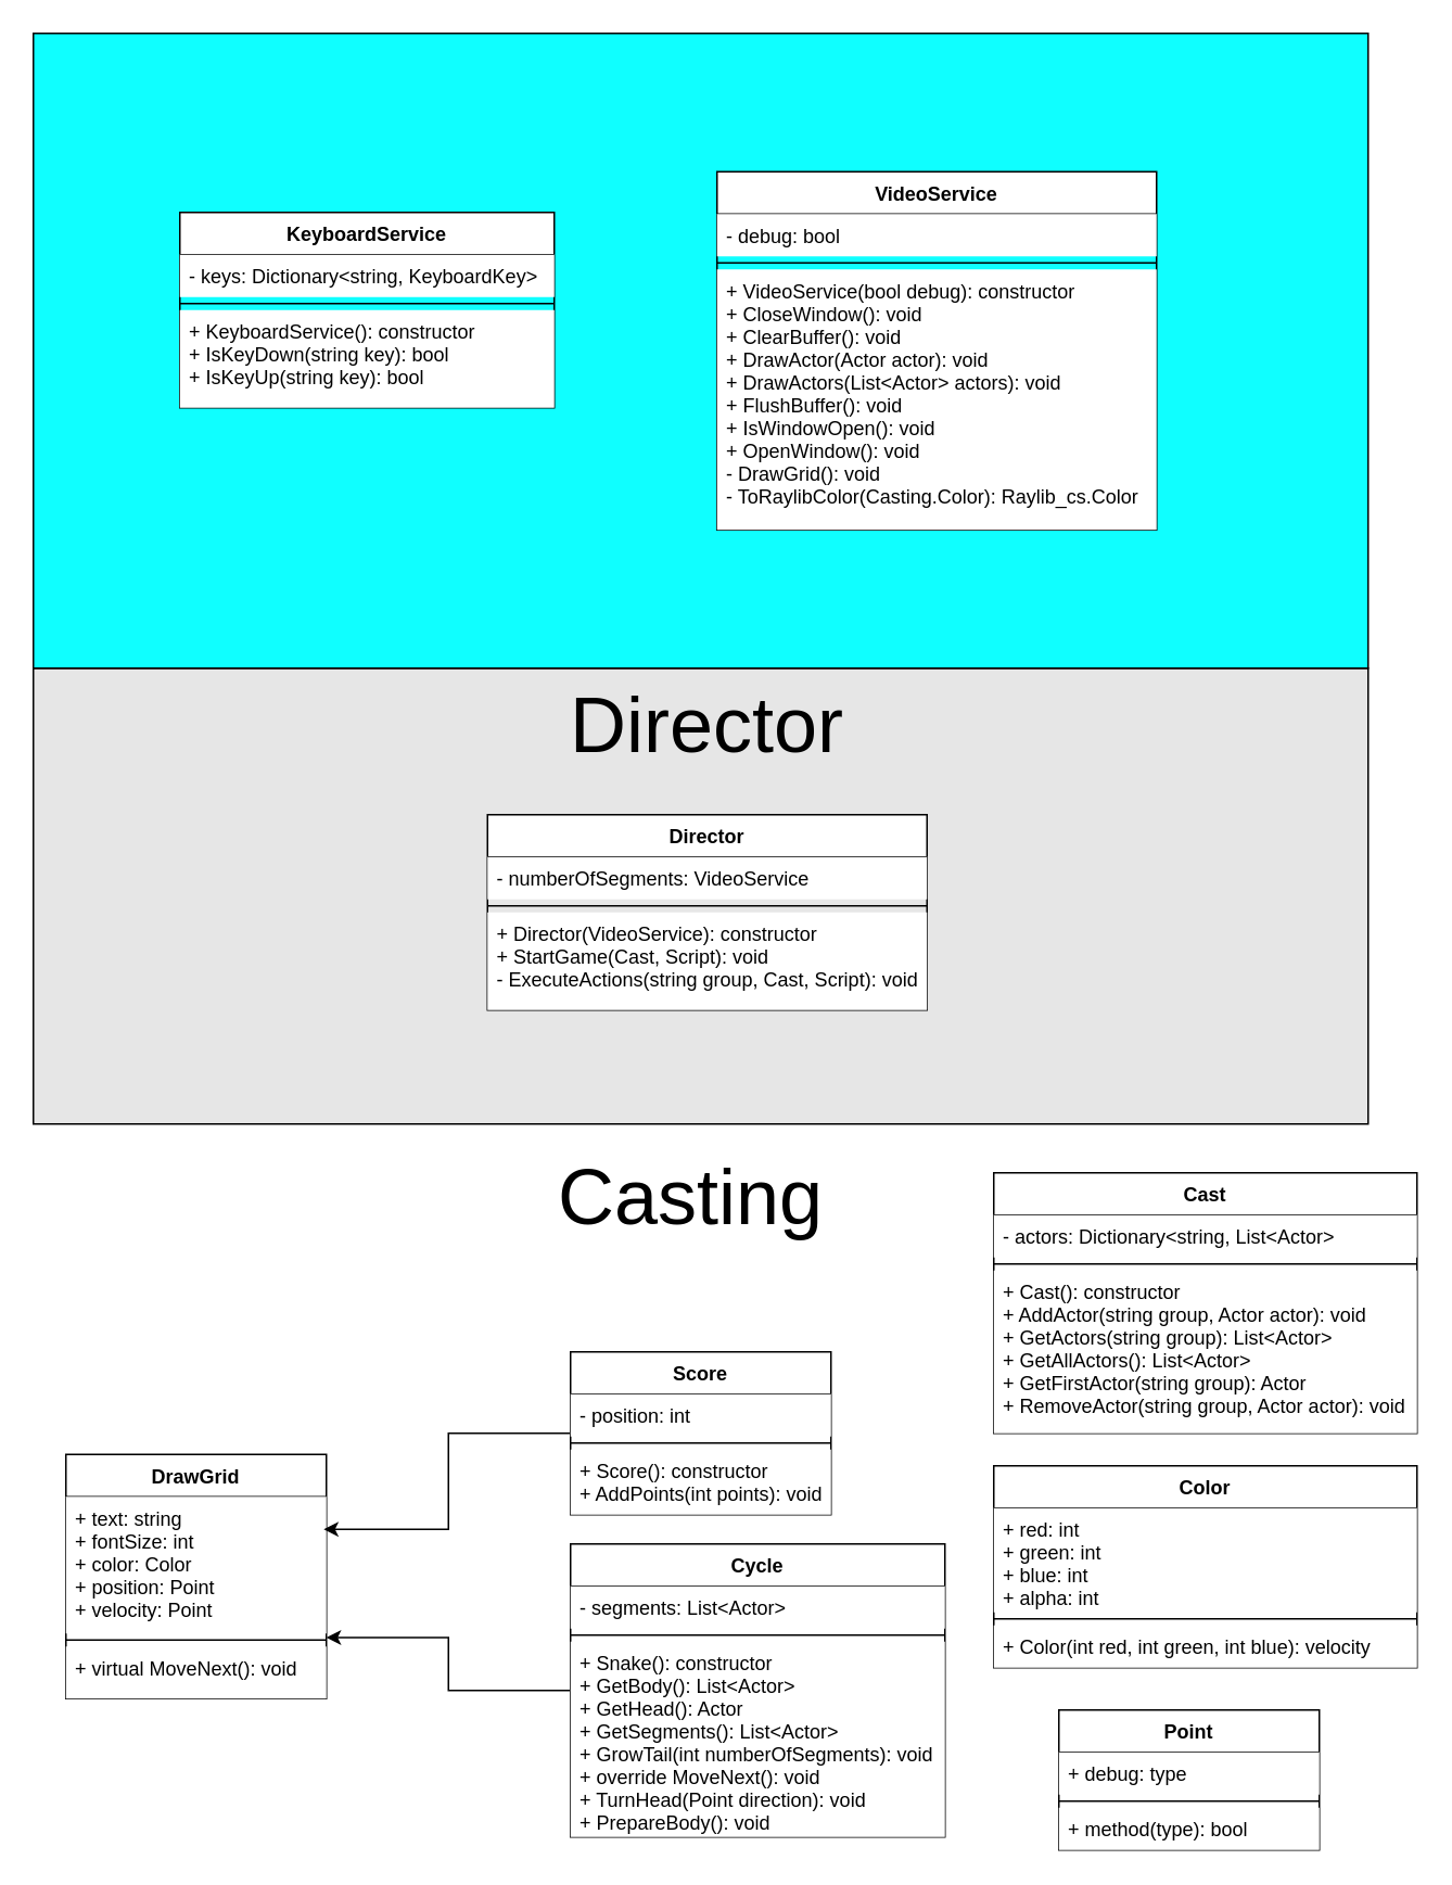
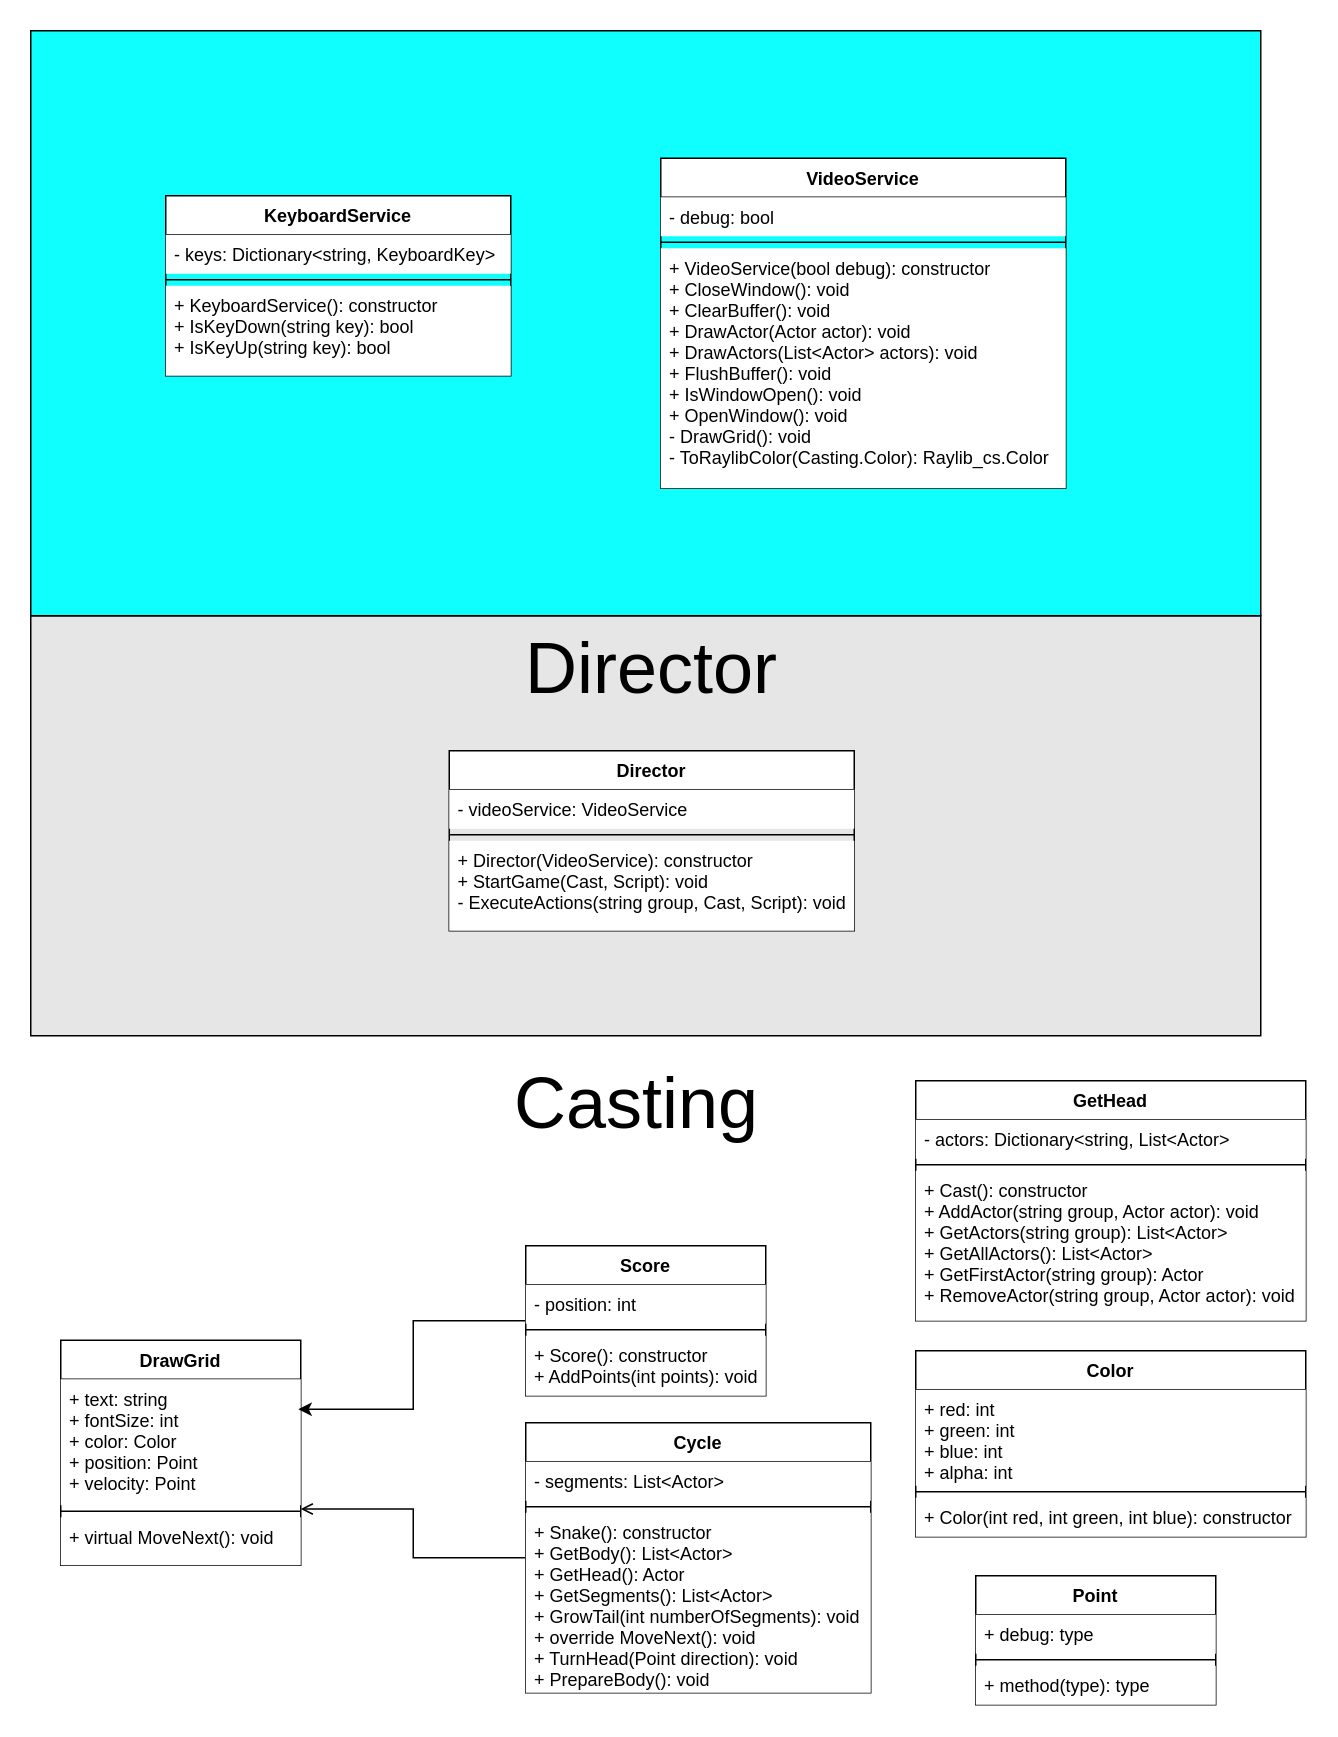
  <mxCell id="0" />
  <mxCell id="1" parent="0" />
  <mxCell id="2" value="" style="rounded=0;whiteSpace=wrap;html=1;fontSize=48;fillColor=#E6E6E6;" vertex="1" parent="1"><mxGeometry y="410" width="820" height="280" as="geometry" x="20" /></mxCell>
  <mxCell id="3" value="" style="rounded=0;whiteSpace=wrap;html=1;fillColor=#0FFFFF;" vertex="1" parent="1"><mxGeometry width="820" height="390" as="geometry" x="20" y="20" /></mxCell>
  <mxCell id="4" value="VideoService" style="swimlane;fontStyle=1;align=center;verticalAlign=top;childLayout=stackLayout;horizontal=1;startSize=26;horizontalStack=0;resizeParent=1;resizeParentMax=0;resizeLast=0;collapsible=1;marginBottom=0;" vertex="1" parent="1"><mxGeometry x="440" y="105" width="270" height="220" as="geometry" /></mxCell>
  <mxCell id="5" value="- debug: bool" style="text;strokeColor=none;fillColor=#FFFFFF;align=left;verticalAlign=top;spacingLeft=4;spacingRight=4;overflow=hidden;rotatable=0;points=[[0,0.5],[1,0.5]];portConstraint=eastwest;" vertex="1" parent="4"><mxGeometry y="26" width="270" height="26" as="geometry" /></mxCell>
  <mxCell id="6" value="" style="line;strokeWidth=1;fillColor=none;align=left;verticalAlign=middle;spacingTop=-1;spacingLeft=3;spacingRight=3;rotatable=0;labelPosition=right;points=[];portConstraint=eastwest;" vertex="1" parent="4"><mxGeometry y="52" width="270" height="8" as="geometry" /></mxCell>
  <mxCell id="7" value="+ VideoService(bool debug): constructor&#10;+ CloseWindow(): void&#10;+ ClearBuffer(): void&#10;+ DrawActor(Actor actor): void&#10;+ DrawActors(List&lt;Actor&gt; actors): void&#10;+ FlushBuffer(): void&#10;+ IsWindowOpen(): void&#10;+ OpenWindow(): void&#10;- DrawGrid(): void&#10;- ToRaylibColor(Casting.Color): Raylib_cs.Color" style="text;strokeColor=none;fillColor=#FFFFFF;align=left;verticalAlign=top;spacingLeft=4;spacingRight=4;overflow=hidden;rotatable=0;points=[[0,0.5],[1,0.5]];portConstraint=eastwest;" vertex="1" parent="4"><mxGeometry y="60" width="270" height="160" as="geometry" /></mxCell>
  <mxCell id="8" value="KeyboardService" style="swimlane;fontStyle=1;align=center;verticalAlign=top;childLayout=stackLayout;horizontal=1;startSize=26;horizontalStack=0;resizeParent=1;resizeParentMax=0;resizeLast=0;collapsible=1;marginBottom=0;fillColor=#FFFFFF;" vertex="1" parent="1"><mxGeometry x="110" y="130" width="230" height="120" as="geometry" /></mxCell>
  <mxCell id="9" value="- keys: Dictionary&lt;string, KeyboardKey&gt;" style="text;strokeColor=none;fillColor=#FFFFFF;align=left;verticalAlign=top;spacingLeft=4;spacingRight=4;overflow=hidden;rotatable=0;points=[[0,0.5],[1,0.5]];portConstraint=eastwest;" vertex="1" parent="8"><mxGeometry y="26" width="230" height="26" as="geometry" /></mxCell>
  <mxCell id="10" value="" style="line;strokeWidth=1;fillColor=none;align=left;verticalAlign=middle;spacingTop=-1;spacingLeft=3;spacingRight=3;rotatable=0;labelPosition=right;points=[];portConstraint=eastwest;" vertex="1" parent="8"><mxGeometry y="52" width="230" height="8" as="geometry" /></mxCell>
  <mxCell id="11" value="+ KeyboardService(): constructor&#10;+ IsKeyDown(string key): bool&#10;+ IsKeyUp(string key): bool" style="text;strokeColor=none;fillColor=#FFFFFF;align=left;verticalAlign=top;spacingLeft=4;spacingRight=4;overflow=hidden;rotatable=0;points=[[0,0.5],[1,0.5]];portConstraint=eastwest;" vertex="1" parent="8"><mxGeometry y="60" width="230" height="60" as="geometry" /></mxCell>
  <mxCell id="12" value="Director" style="swimlane;fontStyle=1;align=center;verticalAlign=top;childLayout=stackLayout;horizontal=1;startSize=26;horizontalStack=0;resizeParent=1;resizeParentMax=0;resizeLast=0;collapsible=1;marginBottom=0;fillColor=#FFFFFF;" vertex="1" parent="1"><mxGeometry x="299" y="500" width="270" height="120" as="geometry" /></mxCell>
- <mxCell id="13" value="- numberOfSegments: VideoService" style="text;strokeColor=none;fillColor=#FFFFFF;align=left;verticalAlign=top;spacingLeft=4;spacingRight=4;overflow=hidden;rotatable=0;points=[[0,0.5],[1,0.5]];portConstraint=eastwest;" vertex="1" parent="12"><mxGeometry y="26" width="270" height="26" as="geometry" /></mxCell>
+ <mxCell id="13" value="- videoService: VideoService" style="text;strokeColor=none;fillColor=#FFFFFF;align=left;verticalAlign=top;spacingLeft=4;spacingRight=4;overflow=hidden;rotatable=0;points=[[0,0.5],[1,0.5]];portConstraint=eastwest;" vertex="1" parent="12"><mxGeometry y="26" width="270" height="26" as="geometry" /></mxCell>
  <mxCell id="14" value="" style="line;strokeWidth=1;fillColor=#FFFFFF;align=left;verticalAlign=middle;spacingTop=-1;spacingLeft=3;spacingRight=3;rotatable=0;labelPosition=right;points=[];portConstraint=eastwest;" vertex="1" parent="12"><mxGeometry y="52" width="270" height="8" as="geometry" /></mxCell>
  <mxCell id="15" value="+ Director(VideoService): constructor&#10;+ StartGame(Cast, Script): void&#10;- ExecuteActions(string group, Cast, Script): void" style="text;strokeColor=none;fillColor=#FFFFFF;align=left;verticalAlign=top;spacingLeft=4;spacingRight=4;overflow=hidden;rotatable=0;points=[[0,0.5],[1,0.5]];portConstraint=eastwest;" vertex="1" parent="12"><mxGeometry y="60" width="270" height="60" as="geometry" /></mxCell>
  <mxCell id="16" value="DrawGrid" style="swimlane;fontStyle=1;align=center;verticalAlign=top;childLayout=stackLayout;horizontal=1;startSize=26;horizontalStack=0;resizeParent=1;resizeParentMax=0;resizeLast=0;collapsible=1;marginBottom=0;fillColor=#FFFFFF;" vertex="1" parent="1"><mxGeometry x="40" y="893" width="160" height="150" as="geometry" /></mxCell>
  <mxCell id="17" value="+ text: string&#10;+ fontSize: int&#10;+ color: Color&#10;+ position: Point&#10;+ velocity: Point" style="text;strokeColor=none;fillColor=#FFFFFF;align=left;verticalAlign=top;spacingLeft=4;spacingRight=4;overflow=hidden;rotatable=0;points=[[0,0.5],[1,0.5]];portConstraint=eastwest;" vertex="1" parent="16"><mxGeometry y="26" width="160" height="84" as="geometry" /></mxCell>
  <mxCell id="18" value="" style="line;strokeWidth=1;fillColor=#FFFFFF;align=left;verticalAlign=middle;spacingTop=-1;spacingLeft=3;spacingRight=3;rotatable=0;labelPosition=right;points=[];portConstraint=eastwest;" vertex="1" parent="16"><mxGeometry y="110" width="160" height="8" as="geometry" /></mxCell>
  <mxCell id="19" value="+ virtual MoveNext(): void" style="text;strokeColor=none;fillColor=#FFFFFF;align=left;verticalAlign=top;spacingLeft=4;spacingRight=4;overflow=hidden;rotatable=0;points=[[0,0.5],[1,0.5]];portConstraint=eastwest;" vertex="1" parent="16"><mxGeometry y="118" width="160" height="32" as="geometry" /></mxCell>
  <mxCell id="20" value="&lt;font style=&quot;font-size: 48px;&quot;&gt;Director&lt;br&gt;&lt;/font&gt;" style="text;html=1;strokeColor=none;fillColor=none;align=center;verticalAlign=middle;whiteSpace=wrap;rounded=0;" vertex="1" parent="1"><mxGeometry x="404" y="430" width="60" height="30" as="geometry" /></mxCell>
  <mxCell id="21" value="Casting" style="text;html=1;strokeColor=none;fillColor=none;align=center;verticalAlign=middle;whiteSpace=wrap;rounded=0;fontSize=48;" vertex="1" parent="1"><mxGeometry x="394" y="720" width="60" height="30" as="geometry" /></mxCell>
- <mxCell id="22" style="edgeStyle=orthogonalEdgeStyle;rounded=0;orthogonalLoop=1;jettySize=auto;html=1;exitX=0;exitY=0.5;exitDx=0;exitDy=0;entryX=1;entryY=0.75;entryDx=0;entryDy=0;fontSize=12;" edge="1" parent="1" source="23" target="16"><mxGeometry relative="1" as="geometry" /></mxCell>
+ <mxCell id="22" style="edgeStyle=orthogonalEdgeStyle;rounded=0;orthogonalLoop=1;jettySize=auto;html=1;exitX=0;exitY=0.5;exitDx=0;exitDy=0;entryX=1;entryY=0.75;entryDx=0;entryDy=0;fontSize=12;endArrow=open;" edge="1" parent="1" source="23" target="16"><mxGeometry relative="1" as="geometry" /></mxCell>
  <mxCell id="23" value="Cycle" style="swimlane;fontStyle=1;align=center;verticalAlign=top;childLayout=stackLayout;horizontal=1;startSize=26;horizontalStack=0;resizeParent=1;resizeParentMax=0;resizeLast=0;collapsible=1;marginBottom=0;fontSize=12;fillColor=#FFFFFF;" vertex="1" parent="1"><mxGeometry x="350" y="948" width="230" height="180" as="geometry" /></mxCell>
  <mxCell id="24" value="- segments: List&lt;Actor&gt;" style="text;strokeColor=none;fillColor=#FFFFFF;align=left;verticalAlign=top;spacingLeft=4;spacingRight=4;overflow=hidden;rotatable=0;points=[[0,0.5],[1,0.5]];portConstraint=eastwest;fontSize=12;" vertex="1" parent="23"><mxGeometry y="26" width="230" height="26" as="geometry" /></mxCell>
  <mxCell id="25" value="" style="line;strokeWidth=1;fillColor=#FFFFFF;align=left;verticalAlign=middle;spacingTop=-1;spacingLeft=3;spacingRight=3;rotatable=0;labelPosition=right;points=[];portConstraint=eastwest;fontSize=12;" vertex="1" parent="23"><mxGeometry y="52" width="230" height="8" as="geometry" /></mxCell>
  <mxCell id="26" value="+ Snake(): constructor&#10;+ GetBody(): List&lt;Actor&gt;&#10;+ GetHead(): Actor&#10;+ GetSegments(): List&lt;Actor&gt;&#10;+ GrowTail(int numberOfSegments): void&#10;+ override MoveNext(): void&#10;+ TurnHead(Point direction): void&#10;+ PrepareBody(): void&#10;" style="text;strokeColor=none;fillColor=#FFFFFF;align=left;verticalAlign=top;spacingLeft=4;spacingRight=4;overflow=hidden;rotatable=0;points=[[0,0.5],[1,0.5]];portConstraint=eastwest;fontSize=12;" vertex="1" parent="23"><mxGeometry y="60" width="230" height="120" as="geometry" /></mxCell>
  <mxCell id="27" style="edgeStyle=orthogonalEdgeStyle;rounded=0;orthogonalLoop=1;jettySize=auto;html=1;exitX=0;exitY=0.5;exitDx=0;exitDy=0;entryX=0.99;entryY=0.238;entryDx=0;entryDy=0;entryPerimeter=0;fontSize=12;" edge="1" parent="1" source="28" target="17"><mxGeometry relative="1" as="geometry" /></mxCell>
  <mxCell id="28" value="Score" style="swimlane;fontStyle=1;align=center;verticalAlign=top;childLayout=stackLayout;horizontal=1;startSize=26;horizontalStack=0;resizeParent=1;resizeParentMax=0;resizeLast=0;collapsible=1;marginBottom=0;fontSize=12;fillColor=#FFFFFF;" vertex="1" parent="1"><mxGeometry x="350" y="830" width="160" height="100" as="geometry" /></mxCell>
  <mxCell id="29" value="- position: int" style="text;strokeColor=none;fillColor=#FFFFFF;align=left;verticalAlign=top;spacingLeft=4;spacingRight=4;overflow=hidden;rotatable=0;points=[[0,0.5],[1,0.5]];portConstraint=eastwest;fontSize=12;" vertex="1" parent="28"><mxGeometry y="26" width="160" height="26" as="geometry" /></mxCell>
  <mxCell id="30" value="" style="line;strokeWidth=1;fillColor=#FFFFFF;align=left;verticalAlign=middle;spacingTop=-1;spacingLeft=3;spacingRight=3;rotatable=0;labelPosition=right;points=[];portConstraint=eastwest;fontSize=12;" vertex="1" parent="28"><mxGeometry y="52" width="160" height="8" as="geometry" /></mxCell>
  <mxCell id="31" value="+ Score(): constructor&#10;+ AddPoints(int points): void" style="text;strokeColor=none;fillColor=#FFFFFF;align=left;verticalAlign=top;spacingLeft=4;spacingRight=4;overflow=hidden;rotatable=0;points=[[0,0.5],[1,0.5]];portConstraint=eastwest;fontSize=12;" vertex="1" parent="28"><mxGeometry y="60" width="160" height="40" as="geometry" /></mxCell>
  <mxCell id="32" value="Point" style="swimlane;fontStyle=1;align=center;verticalAlign=top;childLayout=stackLayout;horizontal=1;startSize=26;horizontalStack=0;resizeParent=1;resizeParentMax=0;resizeLast=0;collapsible=1;marginBottom=0;fontSize=12;fillColor=#FFFFFF;" vertex="1" parent="1"><mxGeometry x="650" y="1050" width="160" height="86" as="geometry" /></mxCell>
  <mxCell id="33" value="+ debug: type" style="text;strokeColor=none;fillColor=#FFFFFF;align=left;verticalAlign=top;spacingLeft=4;spacingRight=4;overflow=hidden;rotatable=0;points=[[0,0.5],[1,0.5]];portConstraint=eastwest;fontSize=12;" vertex="1" parent="32"><mxGeometry y="26" width="160" height="26" as="geometry" /></mxCell>
  <mxCell id="34" value="" style="line;strokeWidth=1;fillColor=#FFFFFF;align=left;verticalAlign=middle;spacingTop=-1;spacingLeft=3;spacingRight=3;rotatable=0;labelPosition=right;points=[];portConstraint=eastwest;fontSize=12;" vertex="1" parent="32"><mxGeometry y="52" width="160" height="8" as="geometry" /></mxCell>
- <mxCell id="35" value="+ method(type): bool" style="text;strokeColor=none;fillColor=#FFFFFF;align=left;verticalAlign=top;spacingLeft=4;spacingRight=4;overflow=hidden;rotatable=0;points=[[0,0.5],[1,0.5]];portConstraint=eastwest;fontSize=12;" vertex="1" parent="32"><mxGeometry y="60" width="160" height="26" as="geometry" /></mxCell>
+ <mxCell id="35" value="+ method(type): type" style="text;strokeColor=none;fillColor=#FFFFFF;align=left;verticalAlign=top;spacingLeft=4;spacingRight=4;overflow=hidden;rotatable=0;points=[[0,0.5],[1,0.5]];portConstraint=eastwest;fontSize=12;" vertex="1" parent="32"><mxGeometry y="60" width="160" height="26" as="geometry" /></mxCell>
  <mxCell id="36" value="Color" style="swimlane;fontStyle=1;align=center;verticalAlign=top;childLayout=stackLayout;horizontal=1;startSize=26;horizontalStack=0;resizeParent=1;resizeParentMax=0;resizeLast=0;collapsible=1;marginBottom=0;fontSize=12;fillColor=#FFFFFF;" vertex="1" parent="1"><mxGeometry x="610" y="900" width="260" height="124" as="geometry" /></mxCell>
  <mxCell id="37" value="+ red: int&#10;+ green: int&#10;+ blue: int&#10;+ alpha: int" style="text;strokeColor=none;fillColor=#FFFFFF;align=left;verticalAlign=top;spacingLeft=4;spacingRight=4;overflow=hidden;rotatable=0;points=[[0,0.5],[1,0.5]];portConstraint=eastwest;fontSize=12;" vertex="1" parent="36"><mxGeometry y="26" width="260" height="64" as="geometry" /></mxCell>
  <mxCell id="38" value="" style="line;strokeWidth=1;fillColor=#FFFFFF;align=left;verticalAlign=middle;spacingTop=-1;spacingLeft=3;spacingRight=3;rotatable=0;labelPosition=right;points=[];portConstraint=eastwest;fontSize=12;" vertex="1" parent="36"><mxGeometry y="90" width="260" height="8" as="geometry" /></mxCell>
- <mxCell id="39" value="+ Color(int red, int green, int blue): velocity" style="text;strokeColor=none;fillColor=#FFFFFF;align=left;verticalAlign=top;spacingLeft=4;spacingRight=4;overflow=hidden;rotatable=0;points=[[0,0.5],[1,0.5]];portConstraint=eastwest;fontSize=12;" vertex="1" parent="36"><mxGeometry y="98" width="260" height="26" as="geometry" /></mxCell>
- <mxCell id="40" value="Cast" style="swimlane;fontStyle=1;align=center;verticalAlign=top;childLayout=stackLayout;horizontal=1;startSize=26;horizontalStack=0;resizeParent=1;resizeParentMax=0;resizeLast=0;collapsible=1;marginBottom=0;fontSize=12;fillColor=#FFFFFF;" vertex="1" parent="1"><mxGeometry x="610" y="720" width="260" height="160" as="geometry" /></mxCell>
+ <mxCell id="39" value="+ Color(int red, int green, int blue): constructor" style="text;strokeColor=none;fillColor=#FFFFFF;align=left;verticalAlign=top;spacingLeft=4;spacingRight=4;overflow=hidden;rotatable=0;points=[[0,0.5],[1,0.5]];portConstraint=eastwest;fontSize=12;" vertex="1" parent="36"><mxGeometry y="98" width="260" height="26" as="geometry" /></mxCell>
+ <mxCell id="40" value="GetHead" style="swimlane;fontStyle=1;align=center;verticalAlign=top;childLayout=stackLayout;horizontal=1;startSize=26;horizontalStack=0;resizeParent=1;resizeParentMax=0;resizeLast=0;collapsible=1;marginBottom=0;fontSize=12;fillColor=#FFFFFF;" vertex="1" parent="1"><mxGeometry x="610" y="720" width="260" height="160" as="geometry" /></mxCell>
  <mxCell id="41" value="- actors: Dictionary&lt;string, List&lt;Actor&gt;" style="text;strokeColor=none;fillColor=#FFFFFF;align=left;verticalAlign=top;spacingLeft=4;spacingRight=4;overflow=hidden;rotatable=0;points=[[0,0.5],[1,0.5]];portConstraint=eastwest;fontSize=12;" vertex="1" parent="40"><mxGeometry y="26" width="260" height="26" as="geometry" /></mxCell>
  <mxCell id="42" value="" style="line;strokeWidth=1;fillColor=#FFFFFF;align=left;verticalAlign=middle;spacingTop=-1;spacingLeft=3;spacingRight=3;rotatable=0;labelPosition=right;points=[];portConstraint=eastwest;fontSize=12;" vertex="1" parent="40"><mxGeometry y="52" width="260" height="8" as="geometry" /></mxCell>
  <mxCell id="43" value="+ Cast(): constructor&#10;+ AddActor(string group, Actor actor): void&#10;+ GetActors(string group): List&lt;Actor&gt;&#10;+ GetAllActors(): List&lt;Actor&gt;&#10;+ GetFirstActor(string group): Actor&#10;+ RemoveActor(string group, Actor actor): void" style="text;strokeColor=none;fillColor=#FFFFFF;align=left;verticalAlign=top;spacingLeft=4;spacingRight=4;overflow=hidden;rotatable=0;points=[[0,0.5],[1,0.5]];portConstraint=eastwest;fontSize=12;" vertex="1" parent="40"><mxGeometry y="60" width="260" height="100" as="geometry" /></mxCell>
